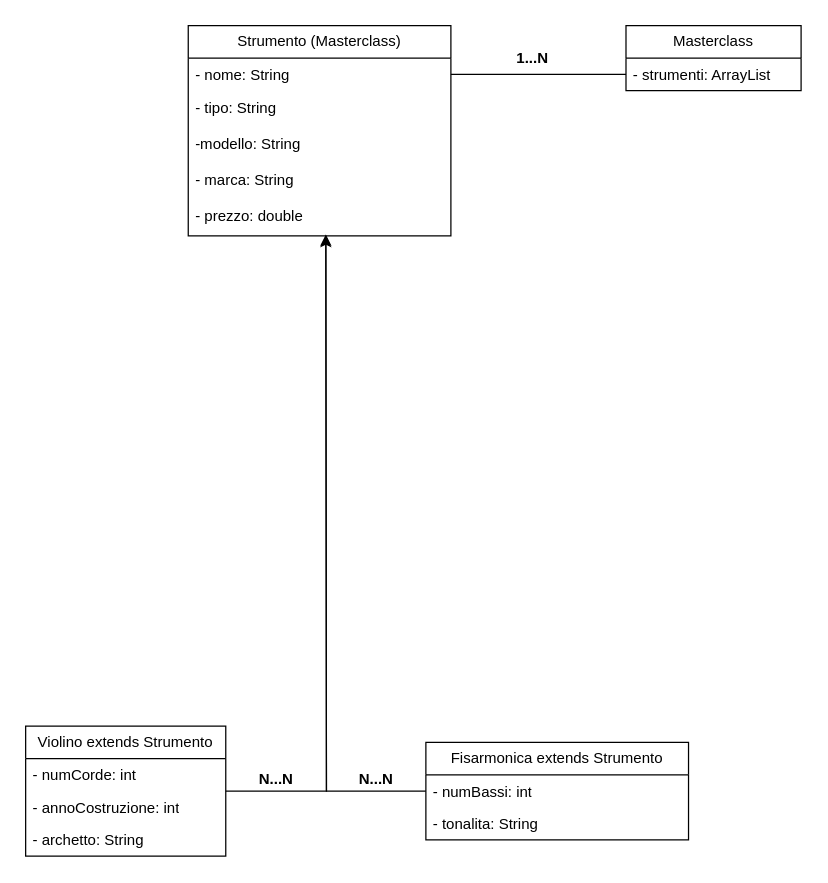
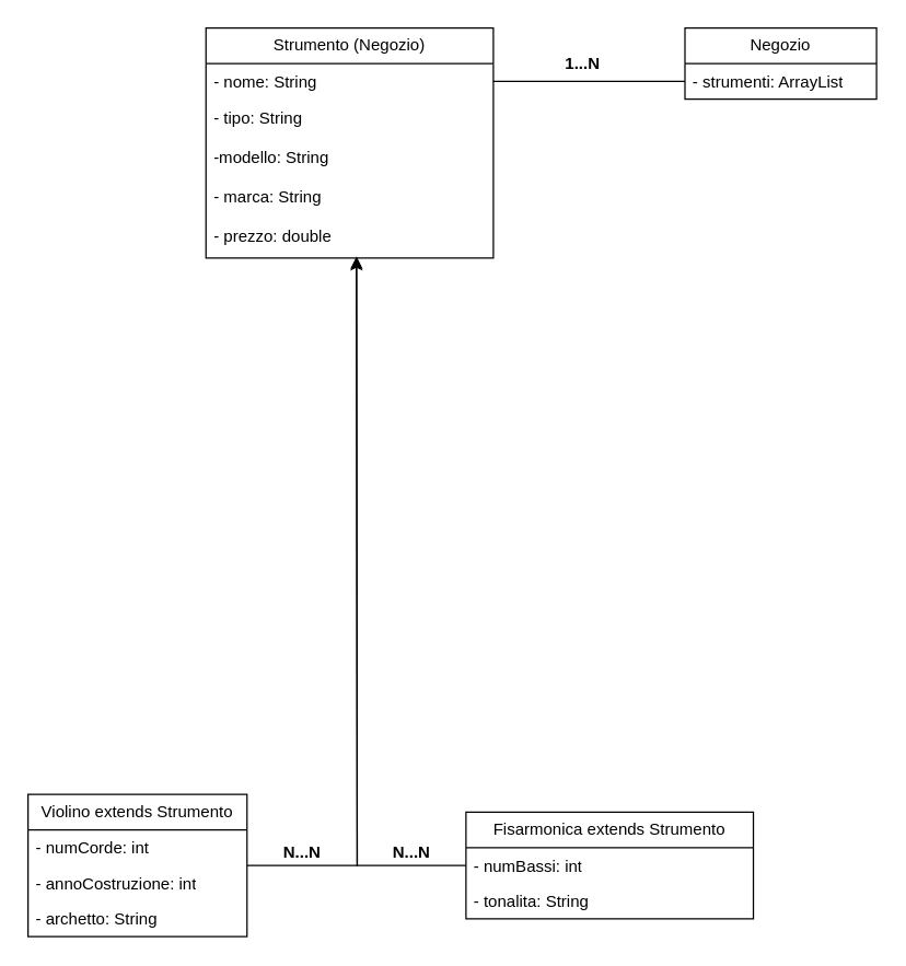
  <mxCell id="0" />
  <mxCell id="1" parent="0" />
- <mxCell id="2" value="Masterclass" style="swimlane;fontStyle=0;childLayout=stackLayout;horizontal=1;startSize=26;fillColor=none;horizontalStack=0;resizeParent=1;resizeParentMax=0;resizeLast=0;collapsible=1;marginBottom=0;whiteSpace=wrap;html=1;" vertex="1" parent="1"><mxGeometry x="500" y="20" width="140" height="52" as="geometry" /></mxCell>
+ <mxCell id="2" value="Negozio" style="swimlane;fontStyle=0;childLayout=stackLayout;horizontal=1;startSize=26;fillColor=none;horizontalStack=0;resizeParent=1;resizeParentMax=0;resizeLast=0;collapsible=1;marginBottom=0;whiteSpace=wrap;html=1;" vertex="1" parent="1"><mxGeometry x="500" y="20" width="140" height="52" as="geometry" /></mxCell>
  <mxCell id="3" value="- strumenti: ArrayList" style="text;strokeColor=none;fillColor=none;align=left;verticalAlign=top;spacingLeft=4;spacingRight=4;overflow=hidden;rotatable=0;points=[[0,0.5],[1,0.5]];portConstraint=eastwest;whiteSpace=wrap;html=1;" vertex="1" parent="2"><mxGeometry y="26" width="140" height="26" as="geometry" /></mxCell>
- <mxCell id="4" value="Strumento (Masterclass)" style="swimlane;fontStyle=0;childLayout=stackLayout;horizontal=1;startSize=26;fillColor=none;horizontalStack=0;resizeParent=1;resizeParentMax=0;resizeLast=0;collapsible=1;marginBottom=0;whiteSpace=wrap;html=1;" vertex="1" parent="1"><mxGeometry x="150" y="20" width="210" height="168" as="geometry" /></mxCell>
+ <mxCell id="4" value="Strumento (Negozio)" style="swimlane;fontStyle=0;childLayout=stackLayout;horizontal=1;startSize=26;fillColor=none;horizontalStack=0;resizeParent=1;resizeParentMax=0;resizeLast=0;collapsible=1;marginBottom=0;whiteSpace=wrap;html=1;" vertex="1" parent="1"><mxGeometry x="150" y="20" width="210" height="168" as="geometry" /></mxCell>
  <mxCell id="5" value="- nome: String" style="text;strokeColor=none;fillColor=none;align=left;verticalAlign=top;spacingLeft=4;spacingRight=4;overflow=hidden;rotatable=0;points=[[0,0.5],[1,0.5]];portConstraint=eastwest;whiteSpace=wrap;html=1;" vertex="1" parent="4"><mxGeometry y="26" width="210" height="26" as="geometry" /></mxCell>
  <mxCell id="6" value="- tipo: String&lt;br&gt;&lt;br&gt;-modello: String" style="text;strokeColor=none;fillColor=none;align=left;verticalAlign=top;spacingLeft=4;spacingRight=4;overflow=hidden;rotatable=0;points=[[0,0.5],[1,0.5]];portConstraint=eastwest;whiteSpace=wrap;html=1;" vertex="1" parent="4"><mxGeometry y="52" width="210" height="58" as="geometry" /></mxCell>
  <mxCell id="7" value="- marca: String&lt;br&gt;&lt;br&gt;- prezzo: double" style="text;strokeColor=none;fillColor=none;align=left;verticalAlign=top;spacingLeft=4;spacingRight=4;overflow=hidden;rotatable=0;points=[[0,0.5],[1,0.5]];portConstraint=eastwest;whiteSpace=wrap;html=1;" vertex="1" parent="4"><mxGeometry y="110" width="210" height="58" as="geometry" /></mxCell>
  <mxCell id="8" style="edgeStyle=orthogonalEdgeStyle;rounded=0;orthogonalLoop=1;jettySize=auto;html=1;" edge="1" parent="1" source="9"><mxGeometry relative="1" as="geometry"><mxPoint x="260" y="188.171" as="targetPoint" /></mxGeometry></mxCell>
  <mxCell id="9" value="Fisarmonica extends Strumento" style="swimlane;fontStyle=0;childLayout=stackLayout;horizontal=1;startSize=26;fillColor=none;horizontalStack=0;resizeParent=1;resizeParentMax=0;resizeLast=0;collapsible=1;marginBottom=0;whiteSpace=wrap;html=1;" vertex="1" parent="1"><mxGeometry x="340" y="593" width="210" height="78" as="geometry" /></mxCell>
  <mxCell id="10" value="- numBassi: int" style="text;strokeColor=none;fillColor=none;align=left;verticalAlign=top;spacingLeft=4;spacingRight=4;overflow=hidden;rotatable=0;points=[[0,0.5],[1,0.5]];portConstraint=eastwest;whiteSpace=wrap;html=1;" vertex="1" parent="9"><mxGeometry y="26" width="210" height="26" as="geometry" /></mxCell>
  <mxCell id="11" value="- tonalita: String" style="text;strokeColor=none;fillColor=none;align=left;verticalAlign=top;spacingLeft=4;spacingRight=4;overflow=hidden;rotatable=0;points=[[0,0.5],[1,0.5]];portConstraint=eastwest;whiteSpace=wrap;html=1;" vertex="1" parent="9"><mxGeometry y="52" width="210" height="26" as="geometry" /></mxCell>
  <mxCell id="12" style="edgeStyle=orthogonalEdgeStyle;rounded=0;orthogonalLoop=1;jettySize=auto;html=1;" edge="1" parent="1" source="13"><mxGeometry relative="1" as="geometry"><mxPoint x="260" y="186.952" as="targetPoint" /></mxGeometry></mxCell>
  <mxCell id="13" value="Violino extends Strumento" style="swimlane;fontStyle=0;childLayout=stackLayout;horizontal=1;startSize=26;fillColor=none;horizontalStack=0;resizeParent=1;resizeParentMax=0;resizeLast=0;collapsible=1;marginBottom=0;whiteSpace=wrap;html=1;" vertex="1" parent="1"><mxGeometry x="20" y="580" width="160" height="104" as="geometry" /></mxCell>
  <mxCell id="14" value="- numCorde: int" style="text;strokeColor=none;fillColor=none;align=left;verticalAlign=top;spacingLeft=4;spacingRight=4;overflow=hidden;rotatable=0;points=[[0,0.5],[1,0.5]];portConstraint=eastwest;whiteSpace=wrap;html=1;" vertex="1" parent="13"><mxGeometry y="26" width="160" height="26" as="geometry" /></mxCell>
  <mxCell id="15" value="- annoCostruzione: int" style="text;strokeColor=none;fillColor=none;align=left;verticalAlign=top;spacingLeft=4;spacingRight=4;overflow=hidden;rotatable=0;points=[[0,0.5],[1,0.5]];portConstraint=eastwest;whiteSpace=wrap;html=1;" vertex="1" parent="13"><mxGeometry y="52" width="160" height="26" as="geometry" /></mxCell>
  <mxCell id="16" value="- archetto: String" style="text;strokeColor=none;fillColor=none;align=left;verticalAlign=top;spacingLeft=4;spacingRight=4;overflow=hidden;rotatable=0;points=[[0,0.5],[1,0.5]];portConstraint=eastwest;whiteSpace=wrap;html=1;" vertex="1" parent="13"><mxGeometry y="78" width="160" height="26" as="geometry" /></mxCell>
  <mxCell id="17" value="N...N" style="text;align=center;fontStyle=1;verticalAlign=middle;spacingLeft=3;spacingRight=3;strokeColor=none;rotatable=0;points=[[0,0.5],[1,0.5]];portConstraint=eastwest;html=1;" vertex="1" parent="1"><mxGeometry x="180" y="610" width="80" height="26" as="geometry" /></mxCell>
  <mxCell id="18" value="N...N" style="text;align=center;fontStyle=1;verticalAlign=middle;spacingLeft=3;spacingRight=3;strokeColor=none;rotatable=0;points=[[0,0.5],[1,0.5]];portConstraint=eastwest;html=1;" vertex="1" parent="1"><mxGeometry x="260" y="610" width="80" height="26" as="geometry" /></mxCell>
  <mxCell id="19" style="edgeStyle=orthogonalEdgeStyle;rounded=0;orthogonalLoop=1;jettySize=auto;html=1;entryX=1;entryY=0.5;entryDx=0;entryDy=0;endArrow=none;" edge="1" parent="1" source="3" target="5"><mxGeometry relative="1" as="geometry" /></mxCell>
  <mxCell id="20" value="1...N" style="text;align=center;fontStyle=1;verticalAlign=middle;spacingLeft=3;spacingRight=3;strokeColor=none;rotatable=0;points=[[0,0.5],[1,0.5]];portConstraint=eastwest;html=1;" vertex="1" parent="1"><mxGeometry x="385" y="33" width="80" height="26" as="geometry" /></mxCell>
